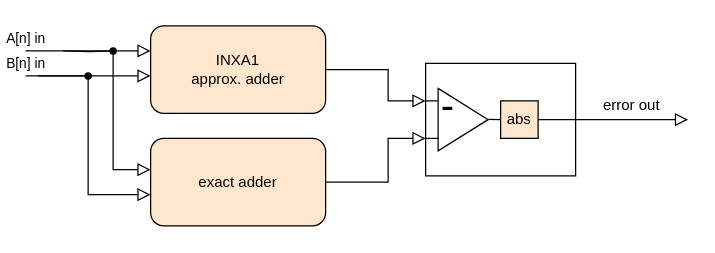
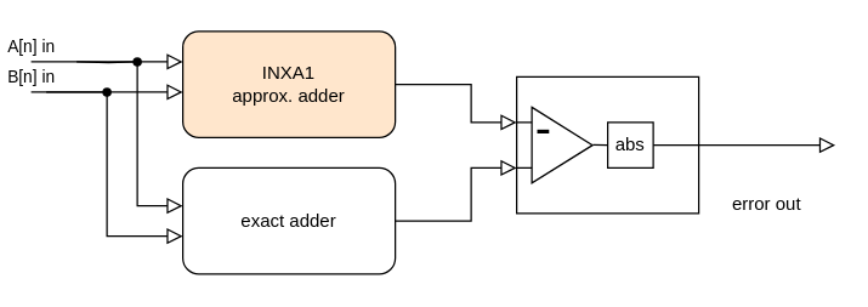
  <mxCell id="0" />
  <mxCell id="1" parent="0" />
  <mxCell id="2" value="INXA1&lt;br&gt;approx. adder" style="rounded=1;whiteSpace=wrap;html=1;fontSize=12;glass=0;strokeWidth=1;shadow=0;fillColor=#ffe6cc;" parent="1" vertex="1"><mxGeometry x="120" y="20" width="140" height="70" as="geometry" /></mxCell>
- <mxCell id="3" value="exact adder" style="rounded=1;whiteSpace=wrap;html=1;fontSize=12;glass=0;strokeWidth=1;shadow=0;fillColor=#ffe6cc;" vertex="1" parent="1"><mxGeometry x="120" y="110" width="140" height="70" as="geometry" /></mxCell>
+ <mxCell id="3" value="exact adder" style="rounded=1;whiteSpace=wrap;html=1;fontSize=12;glass=0;strokeWidth=1;shadow=0;" vertex="1" parent="1"><mxGeometry x="120" y="110" width="140" height="70" as="geometry" /></mxCell>
  <mxCell id="4" value="A[n] in" style="edgeStyle=orthogonalEdgeStyle;rounded=0;html=1;jettySize=auto;orthogonalLoop=1;fontSize=11;endArrow=block;endFill=0;endSize=8;strokeWidth=1;shadow=0;labelBackgroundColor=none;" edge="1" parent="1"><mxGeometry x="-1" y="10" relative="1" as="geometry"><mxPoint as="offset" /><mxPoint x="20" y="40" as="sourcePoint" /><mxPoint x="120" y="40" as="targetPoint" /><Array as="points"><mxPoint x="70" y="40" /><mxPoint x="70" y="40" /></Array></mxGeometry></mxCell>
  <mxCell id="5" value="" style="edgeStyle=orthogonalEdgeStyle;rounded=0;html=1;jettySize=auto;orthogonalLoop=1;fontSize=11;endArrow=block;endFill=0;endSize=8;strokeWidth=1;shadow=0;labelBackgroundColor=none;startArrow=none;" edge="1" parent="1" source="8"><mxGeometry y="10" relative="1" as="geometry"><mxPoint as="offset" /><mxPoint x="50" y="40" as="sourcePoint" /><mxPoint x="120" y="135" as="targetPoint" /><Array as="points"><mxPoint x="90" y="40" /><mxPoint x="90" y="135" /></Array></mxGeometry></mxCell>
  <mxCell id="6" value="B[n] in" style="edgeStyle=orthogonalEdgeStyle;rounded=0;html=1;jettySize=auto;orthogonalLoop=1;fontSize=11;endArrow=block;endFill=0;endSize=8;strokeWidth=1;shadow=0;labelBackgroundColor=none;" edge="1" parent="1"><mxGeometry x="-1" y="10" relative="1" as="geometry"><mxPoint as="offset" /><mxPoint x="20" y="60" as="sourcePoint" /><mxPoint x="120" y="60" as="targetPoint" /><Array as="points"><mxPoint x="70" y="60" /><mxPoint x="70" y="60" /></Array></mxGeometry></mxCell>
  <mxCell id="7" value="" style="edgeStyle=orthogonalEdgeStyle;rounded=0;html=1;jettySize=auto;orthogonalLoop=1;fontSize=11;endArrow=block;endFill=0;endSize=8;strokeWidth=1;shadow=0;labelBackgroundColor=none;entryX=0;entryY=0.643;entryDx=0;entryDy=0;entryPerimeter=0;" edge="1" parent="1" target="3"><mxGeometry y="10" relative="1" as="geometry"><mxPoint as="offset" /><mxPoint x="30" y="60" as="sourcePoint" /><mxPoint x="110" y="155" as="targetPoint" /><Array as="points"><mxPoint x="70" y="60" /><mxPoint x="70" y="155" /></Array></mxGeometry></mxCell>
  <mxCell id="8" value="" style="shape=waypoint;sketch=0;size=6;pointerEvents=1;points=[];fillColor=none;resizable=0;rotatable=0;perimeter=centerPerimeter;snapToPoint=1;" vertex="1" parent="1"><mxGeometry x="70" y="20" width="40" height="40" as="geometry" /></mxCell>
  <mxCell id="9" value="" style="edgeStyle=orthogonalEdgeStyle;rounded=0;html=1;jettySize=auto;orthogonalLoop=1;fontSize=11;endArrow=none;endFill=0;endSize=8;strokeWidth=1;shadow=0;labelBackgroundColor=none;" edge="1" parent="1" target="8"><mxGeometry y="10" relative="1" as="geometry"><mxPoint as="offset" /><mxPoint x="50" y="40" as="sourcePoint" /><mxPoint x="120" y="135" as="targetPoint" /><Array as="points" /></mxGeometry></mxCell>
  <mxCell id="10" value="" style="shape=waypoint;sketch=0;size=6;pointerEvents=1;points=[];fillColor=none;resizable=0;rotatable=0;perimeter=centerPerimeter;snapToPoint=1;" vertex="1" parent="1"><mxGeometry x="50" y="40" width="40" height="40" as="geometry" /></mxCell>
  <mxCell id="11" value="" style="rounded=0;whiteSpace=wrap;html=1;" vertex="1" parent="1"><mxGeometry x="340" y="50" width="120" height="90" as="geometry" /></mxCell>
  <mxCell id="12" value="" style="edgeStyle=orthogonalEdgeStyle;rounded=0;html=1;jettySize=auto;orthogonalLoop=1;fontSize=11;endArrow=block;endFill=0;endSize=8;strokeWidth=1;shadow=0;labelBackgroundColor=none;exitX=1;exitY=0.5;exitDx=0;exitDy=0;" edge="1" parent="1" source="2"><mxGeometry x="-0.44" y="10" relative="1" as="geometry"><mxPoint as="offset" /><mxPoint x="300" y="50" as="sourcePoint" /><mxPoint x="340" y="80" as="targetPoint" /><Array as="points"><mxPoint x="310" y="55" /><mxPoint x="310" y="80" /><mxPoint x="340" y="80" /></Array></mxGeometry></mxCell>
  <mxCell id="13" value="" style="edgeStyle=orthogonalEdgeStyle;rounded=0;html=1;jettySize=auto;orthogonalLoop=1;fontSize=11;endArrow=block;endFill=0;endSize=8;strokeWidth=1;shadow=0;labelBackgroundColor=none;exitX=1;exitY=0.5;exitDx=0;exitDy=0;" edge="1" parent="1" source="3"><mxGeometry x="-0.44" y="10" relative="1" as="geometry"><mxPoint as="offset" /><mxPoint x="270" y="65" as="sourcePoint" /><mxPoint x="340" y="110" as="targetPoint" /><Array as="points"><mxPoint x="310" y="145" /><mxPoint x="310" y="110" /><mxPoint x="340" y="110" /></Array></mxGeometry></mxCell>
  <mxCell id="14" value="" style="triangle;whiteSpace=wrap;html=1;align=left;" vertex="1" parent="1"><mxGeometry x="350" y="70" width="40" height="50" as="geometry" /></mxCell>
  <mxCell id="15" value="" style="endArrow=none;html=1;exitX=0.002;exitY=0.333;exitDx=0;exitDy=0;exitPerimeter=0;" edge="1" parent="1" source="11"><mxGeometry width="50" height="50" relative="1" as="geometry"><mxPoint x="340" y="80" as="sourcePoint" /><mxPoint x="350" y="80" as="targetPoint" /></mxGeometry></mxCell>
  <mxCell id="16" value="" style="endArrow=none;html=1;exitX=0.002;exitY=0.333;exitDx=0;exitDy=0;exitPerimeter=0;" edge="1" parent="1"><mxGeometry width="50" height="50" relative="1" as="geometry"><mxPoint x="340.24" y="110" as="sourcePoint" /><mxPoint x="350" y="110.03" as="targetPoint" /></mxGeometry></mxCell>
- <mxCell id="17" value="abs" style="rounded=0;whiteSpace=wrap;html=1;fillColor=#ffe6cc;" vertex="1" parent="1"><mxGeometry x="400" y="80" width="30" height="30" as="geometry" /></mxCell>
+ <mxCell id="17" value="abs" style="rounded=0;whiteSpace=wrap;html=1;" vertex="1" parent="1"><mxGeometry x="400" y="80" width="30" height="30" as="geometry" /></mxCell>
  <mxCell id="18" value="" style="endArrow=none;html=1;exitX=0.002;exitY=0.333;exitDx=0;exitDy=0;exitPerimeter=0;" edge="1" parent="1"><mxGeometry width="50" height="50" relative="1" as="geometry"><mxPoint x="390.24" y="94.88" as="sourcePoint" /><mxPoint x="400" y="94.91" as="targetPoint" /><Array as="points"><mxPoint x="400" y="94.91" /></Array></mxGeometry></mxCell>
  <mxCell id="19" value="" style="endArrow=none;html=1;entryX=1;entryY=0.5;entryDx=0;entryDy=0;" edge="1" parent="1" source="11" target="17"><mxGeometry width="50" height="50" relative="1" as="geometry"><mxPoint x="360.24" y="99.97" as="sourcePoint" /><mxPoint x="440" y="100" as="targetPoint" /><Array as="points"><mxPoint x="460" y="95" /></Array></mxGeometry></mxCell>
  <mxCell id="20" value="" style="edgeStyle=orthogonalEdgeStyle;rounded=0;html=1;jettySize=auto;orthogonalLoop=1;fontSize=11;endArrow=block;endFill=0;endSize=8;strokeWidth=1;shadow=0;labelBackgroundColor=none;exitX=1;exitY=0.5;exitDx=0;exitDy=0;" edge="1" parent="1" source="11"><mxGeometry x="-0.44" y="10" relative="1" as="geometry"><mxPoint as="offset" /><mxPoint x="270" y="65" as="sourcePoint" /><mxPoint x="550" y="95" as="targetPoint" /><Array as="points"><mxPoint x="500" y="95" /><mxPoint x="500" y="95" /></Array></mxGeometry></mxCell>
  <mxCell id="21" value="&lt;font style=&quot;font-size: 32px&quot;&gt;-&lt;/font&gt;" style="text;html=1;strokeColor=none;fillColor=none;align=center;verticalAlign=middle;whiteSpace=wrap;rounded=0;" vertex="1" parent="1"><mxGeometry x="338" y="74" width="40" height="20" as="geometry" /></mxCell>
- <mxCell id="22" value="error out" style="text;html=1;strokeColor=none;fillColor=none;align=center;verticalAlign=middle;whiteSpace=wrap;rounded=0;" vertex="1" parent="1"><mxGeometry x="480" y="74" width="50" height="20" as="geometry" /></mxCell>
+ <mxCell id="22" value="error out" style="text;html=1;strokeColor=none;fillColor=none;align=center;verticalAlign=middle;whiteSpace=wrap;rounded=0;" vertex="1" parent="1"><mxGeometry x="480" y="124" width="50" height="20" as="geometry" /></mxCell>
